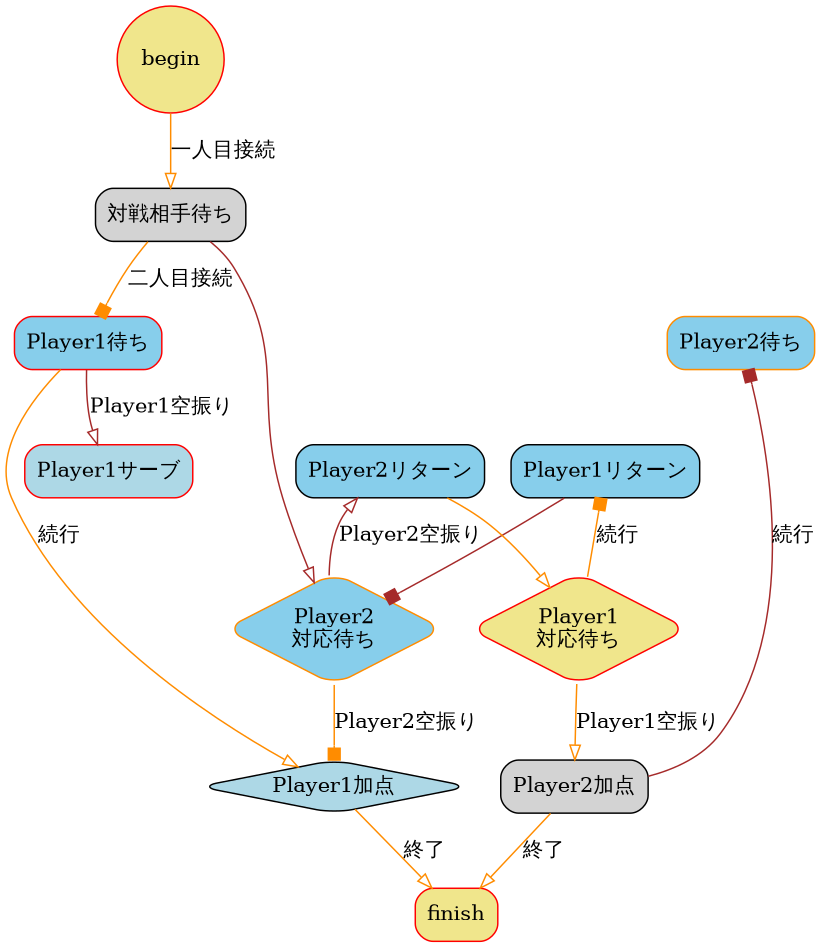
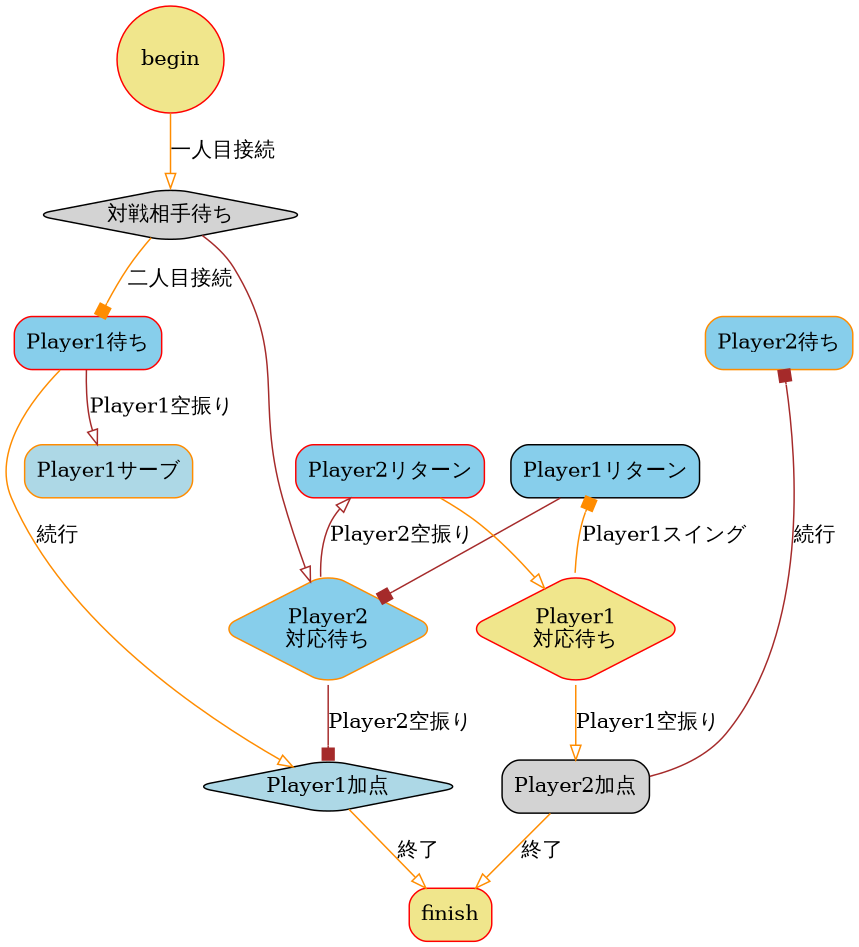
  digraph {
    node [color=red fillcolor=skyblue shape=box style="rounded,filled"]
    edge [arrowhead=onormal color=darkorange]
    n1 [label="Player1待ち"]
    n2 [color=darkorange label="Player2待ち"]
-   n3 [fillcolor=lightblue label="Player1サーブ"]
+   n3 [color=darkorange fillcolor=lightblue label="Player1サーブ"]
    n4 [color=black label="Player1リターン"]
-   n5 [color=black label="Player2リターン"]
+   n5 [label="Player2リターン"]
    n6 [color=black fillcolor=lightblue label="Player1加点" shape=diamond]
    n7 [color=darkorange label="Player2\n対応待ち" shape=diamond]
    n8 [fillcolor=khaki label="Player1\n対応待ち" shape=diamond]
    begin [fillcolor=khaki shape=circle]
-   n10 [color=black fillcolor=lightgrey label="対戦相手待ち"]
+   n10 [color=black fillcolor=lightgrey label="対戦相手待ち" shape=diamond]
    finish [fillcolor=khaki lanel="ゲーム終了"]
    n12 [color=black fillcolor=lightgrey label="Player2加点"]
    subgraph sub_1 {
      rank=same
      n1
      n2
    }
    subgraph sub_2 {
      rank=same
      n3
      n4
      n5
    }
    n1 -> n3 [color=brown label="Player1空振り"]
    n1 -> n6 [label="続行"]
    n4 -> n7 [arrowhead=box color=brown]
    n5 -> n8
    n6 -> finish [label="終了"]
    n7 -> n5 [color=brown label="Player2空振り"]
-   n7 -> n6 [arrowhead=box label="Player2空振り"]
-   n8 -> n4 [arrowhead=box label="続行"]
+   n7 -> n6 [arrowhead=box color=brown label="Player2空振り"]
+   n8 -> n4 [arrowhead=box label="Player1スイング"]
    n8 -> n12 [label="Player1空振り"]
    begin -> n10 [label="一人目接続"]
    n10 -> n1 [arrowhead=box label="二人目接続"]
    n10 -> n7 [color=brown]
    n12 -> n2 [arrowhead=box color=brown label="続行"]
    n12 -> finish [label="終了"]
  }
